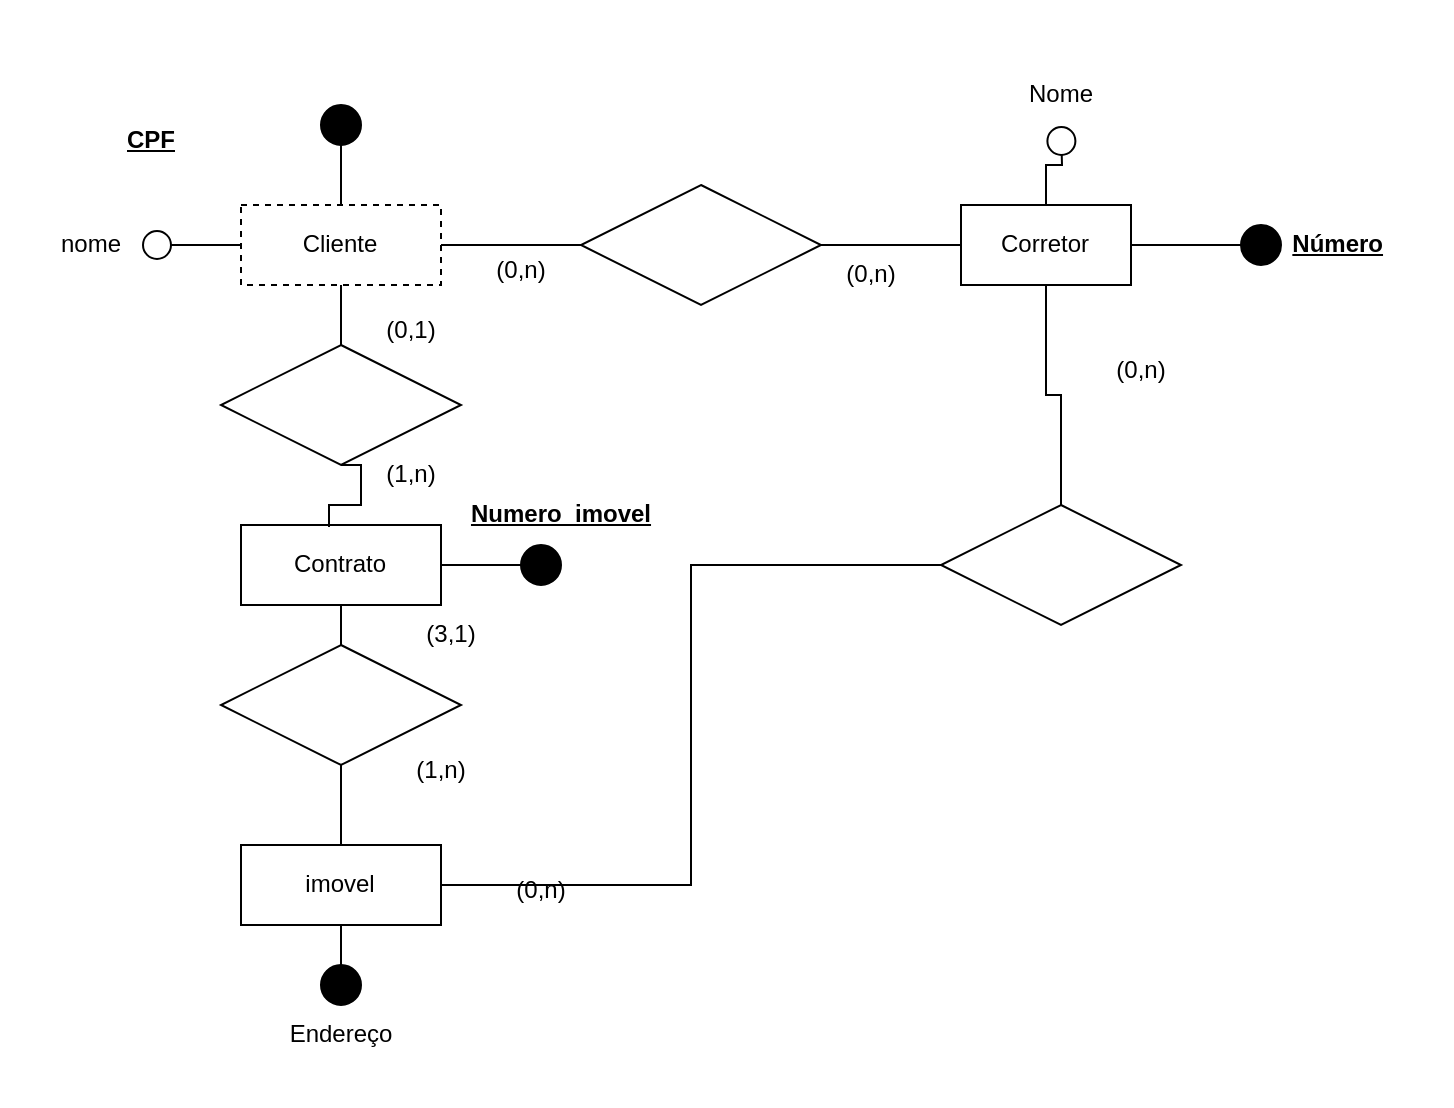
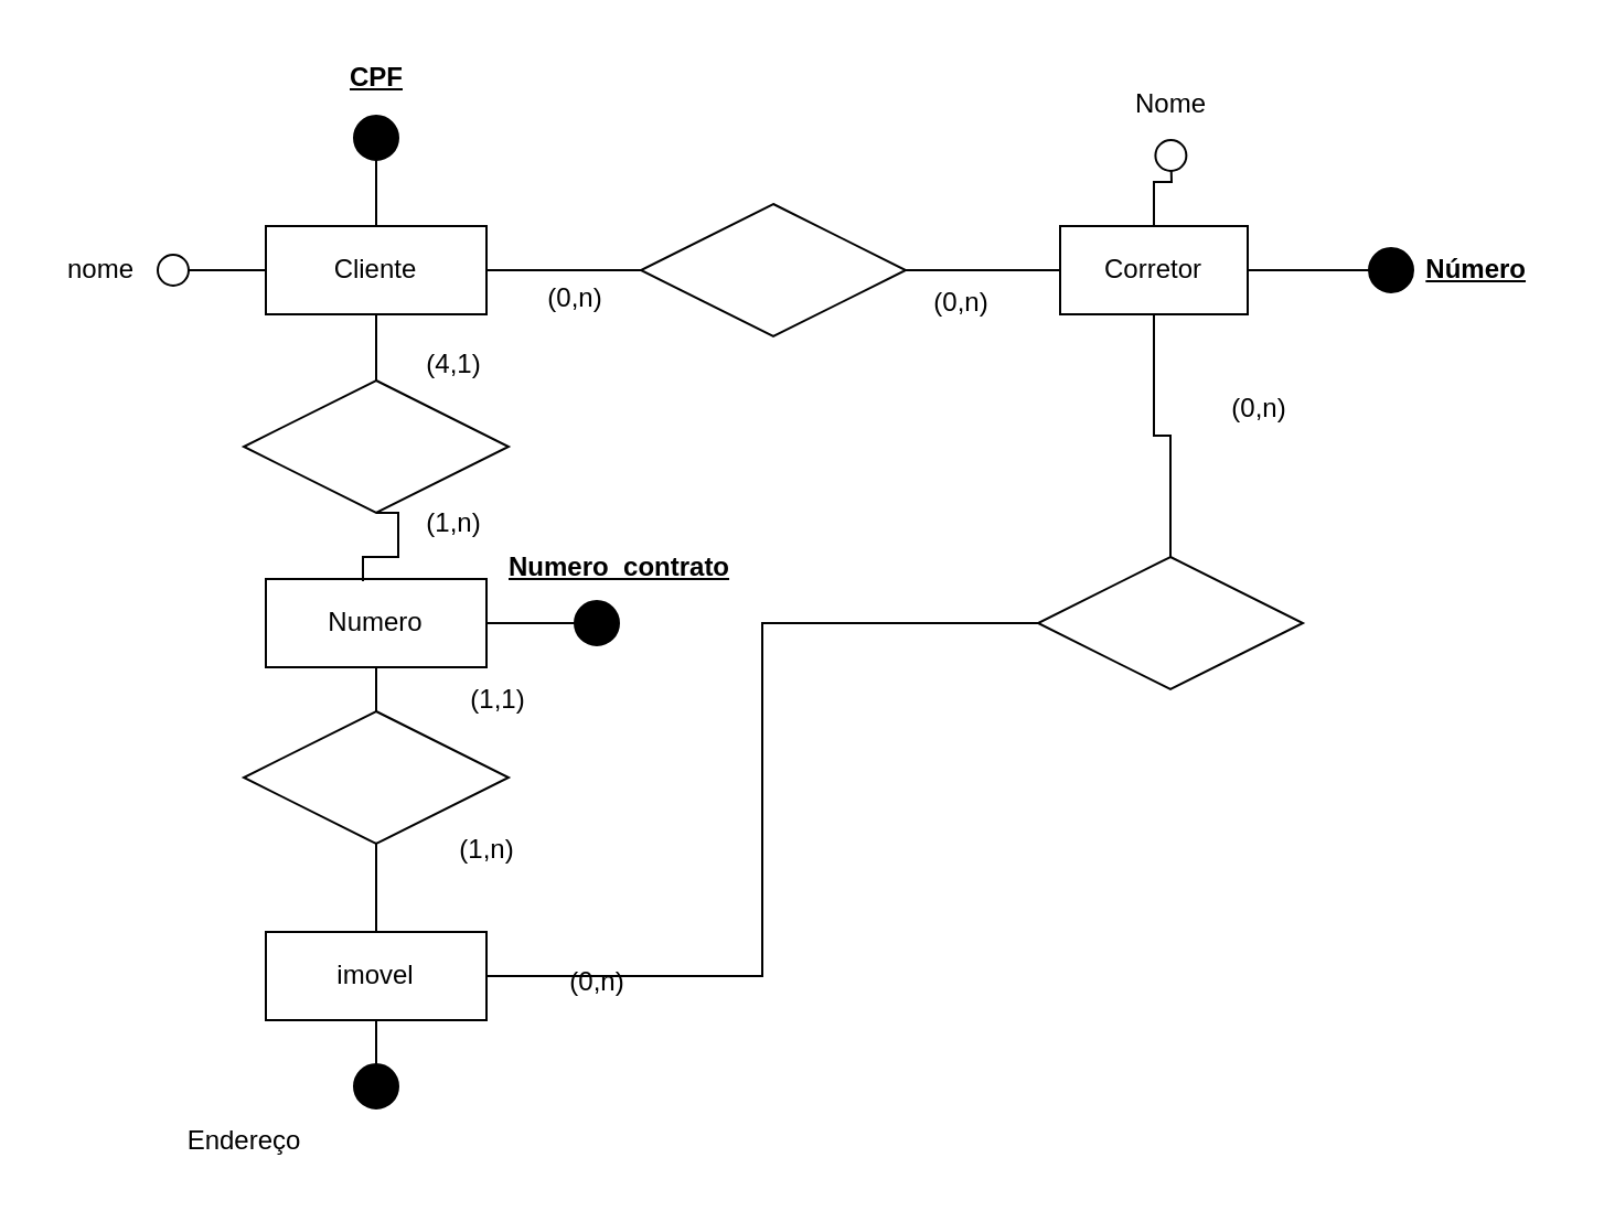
  <mxCell id="0" />
  <mxCell id="1" parent="0" />
  <mxCell id="2" style="edgeStyle=orthogonalEdgeStyle;rounded=0;orthogonalLoop=1;jettySize=auto;html=1;entryX=0;entryY=0.5;entryDx=0;entryDy=0;endArrow=none;endFill=0;" edge="1" parent="1" source="6" target="17"><mxGeometry relative="1" as="geometry" /></mxCell>
  <mxCell id="3" style="edgeStyle=orthogonalEdgeStyle;rounded=0;orthogonalLoop=1;jettySize=auto;html=1;entryX=0.5;entryY=0;entryDx=0;entryDy=0;endArrow=none;endFill=0;" edge="1" parent="1" source="6" target="18"><mxGeometry relative="1" as="geometry" /></mxCell>
  <mxCell id="4" style="edgeStyle=orthogonalEdgeStyle;rounded=0;orthogonalLoop=1;jettySize=auto;html=1;endArrow=circle;endFill=0;" edge="1" parent="1" source="6"><mxGeometry relative="1" as="geometry"><mxPoint x="70" y="122" as="targetPoint" /></mxGeometry></mxCell>
  <mxCell id="5" style="edgeStyle=orthogonalEdgeStyle;rounded=0;orthogonalLoop=1;jettySize=auto;html=1;endArrow=none;endFill=0;" edge="1" parent="1" source="6" target="32"><mxGeometry relative="1" as="geometry"><mxPoint x="170" y="62" as="targetPoint" /></mxGeometry></mxCell>
- <mxCell id="6" value="Cliente" style="whiteSpace=wrap;html=1;align=center;dashed=1;" vertex="1" parent="1"><mxGeometry x="120" y="102" width="100" height="40" as="geometry" /></mxCell>
+ <mxCell id="6" value="Cliente" style="whiteSpace=wrap;html=1;align=center;" vertex="1" parent="1"><mxGeometry x="120" y="102" width="100" height="40" as="geometry" /></mxCell>
  <mxCell id="7" style="edgeStyle=orthogonalEdgeStyle;rounded=0;orthogonalLoop=1;jettySize=auto;html=1;entryX=1;entryY=0.5;entryDx=0;entryDy=0;endArrow=none;endFill=0;" edge="1" parent="1" source="11" target="17"><mxGeometry relative="1" as="geometry" /></mxCell>
  <mxCell id="8" style="edgeStyle=orthogonalEdgeStyle;rounded=0;orthogonalLoop=1;jettySize=auto;html=1;endArrow=none;endFill=0;" edge="1" parent="1" source="11" target="27"><mxGeometry relative="1" as="geometry"><mxPoint x="530" y="282" as="targetPoint" /></mxGeometry></mxCell>
  <mxCell id="9" style="edgeStyle=orthogonalEdgeStyle;rounded=0;orthogonalLoop=1;jettySize=auto;html=1;endArrow=circle;endFill=0;" edge="1" parent="1" source="11"><mxGeometry relative="1" as="geometry"><mxPoint x="530" y="62" as="targetPoint" /></mxGeometry></mxCell>
  <mxCell id="10" style="edgeStyle=orthogonalEdgeStyle;rounded=0;orthogonalLoop=1;jettySize=auto;html=1;endArrow=none;endFill=0;" edge="1" parent="1" source="11"><mxGeometry relative="1" as="geometry"><mxPoint x="620" y="122" as="targetPoint" /></mxGeometry></mxCell>
  <mxCell id="11" value="Corretor" style="whiteSpace=wrap;html=1;align=center;" vertex="1" parent="1"><mxGeometry x="480" y="102" width="85" height="40" as="geometry" /></mxCell>
  <mxCell id="12" style="edgeStyle=orthogonalEdgeStyle;rounded=0;orthogonalLoop=1;jettySize=auto;html=1;endArrow=none;endFill=0;" edge="1" parent="1" source="13"><mxGeometry relative="1" as="geometry"><mxPoint x="170" y="482" as="targetPoint" /></mxGeometry></mxCell>
  <mxCell id="13" value="imovel" style="whiteSpace=wrap;html=1;align=center;" vertex="1" parent="1"><mxGeometry x="120" y="422" width="100" height="40" as="geometry" /></mxCell>
  <mxCell id="14" style="edgeStyle=orthogonalEdgeStyle;rounded=0;orthogonalLoop=1;jettySize=auto;html=1;exitX=0.5;exitY=1;exitDx=0;exitDy=0;entryX=0.5;entryY=0;entryDx=0;entryDy=0;endArrow=none;endFill=0;" edge="1" parent="1" source="16" target="20"><mxGeometry relative="1" as="geometry" /></mxCell>
  <mxCell id="15" style="edgeStyle=orthogonalEdgeStyle;rounded=0;orthogonalLoop=1;jettySize=auto;html=1;entryX=0;entryY=0.5;entryDx=0;entryDy=0;endArrow=none;endFill=0;" edge="1" parent="1" source="16" target="34"><mxGeometry relative="1" as="geometry" /></mxCell>
- <mxCell id="16" value="Contrato" style="whiteSpace=wrap;html=1;align=center;" vertex="1" parent="1"><mxGeometry x="120" y="262" width="100" height="40" as="geometry" /></mxCell>
+ <mxCell id="16" value="Numero" style="whiteSpace=wrap;html=1;align=center;" vertex="1" parent="1"><mxGeometry x="120" y="262" width="100" height="40" as="geometry" /></mxCell>
  <mxCell id="17" value="" style="shape=rhombus;perimeter=rhombusPerimeter;whiteSpace=wrap;html=1;align=center;" vertex="1" parent="1"><mxGeometry x="290" y="92" width="120" height="60" as="geometry" /></mxCell>
  <mxCell id="18" value="" style="shape=rhombus;perimeter=rhombusPerimeter;whiteSpace=wrap;html=1;align=center;" vertex="1" parent="1"><mxGeometry x="110" y="172" width="120" height="60" as="geometry" /></mxCell>
  <mxCell id="19" style="edgeStyle=orthogonalEdgeStyle;rounded=0;orthogonalLoop=1;jettySize=auto;html=1;endArrow=none;endFill=0;" edge="1" parent="1" source="20" target="13"><mxGeometry relative="1" as="geometry" /></mxCell>
  <mxCell id="20" value="" style="shape=rhombus;perimeter=rhombusPerimeter;whiteSpace=wrap;html=1;align=center;" vertex="1" parent="1"><mxGeometry x="110" y="322" width="120" height="60" as="geometry" /></mxCell>
  <mxCell id="21" value="(0,n)" style="text;html=1;align=center;verticalAlign=middle;resizable=0;points=[];autosize=1;strokeColor=none;fillColor=none;" vertex="1" parent="1"><mxGeometry x="235" y="120" width="50" height="30" as="geometry" /></mxCell>
  <mxCell id="22" value="(0,n)" style="text;html=1;align=center;verticalAlign=middle;resizable=0;points=[];autosize=1;strokeColor=none;fillColor=none;" vertex="1" parent="1"><mxGeometry x="410" y="122" width="50" height="30" as="geometry" /></mxCell>
  <mxCell id="23" value="(1,n)" style="text;html=1;align=center;verticalAlign=middle;resizable=0;points=[];autosize=1;strokeColor=none;fillColor=none;" vertex="1" parent="1"><mxGeometry x="180" y="222" width="50" height="30" as="geometry" /></mxCell>
  <mxCell id="24" style="edgeStyle=orthogonalEdgeStyle;rounded=0;orthogonalLoop=1;jettySize=auto;html=1;entryX=0.44;entryY=0.025;entryDx=0;entryDy=0;entryPerimeter=0;endArrow=none;endFill=0;exitX=0.5;exitY=1;exitDx=0;exitDy=0;" edge="1" parent="1" source="18" target="16"><mxGeometry relative="1" as="geometry"><Array as="points"><mxPoint x="180" y="232" /><mxPoint x="180" y="252" /><mxPoint x="164" y="252" /></Array></mxGeometry></mxCell>
- <mxCell id="25" value="(0,1)" style="text;html=1;align=center;verticalAlign=middle;resizable=0;points=[];autosize=1;strokeColor=none;fillColor=none;" vertex="1" parent="1"><mxGeometry x="180" y="150" width="50" height="30" as="geometry" /></mxCell>
+ <mxCell id="25" value="(4,1)" style="text;html=1;align=center;verticalAlign=middle;resizable=0;points=[];autosize=1;strokeColor=none;fillColor=none;" vertex="1" parent="1"><mxGeometry x="180" y="150" width="50" height="30" as="geometry" /></mxCell>
  <mxCell id="26" style="edgeStyle=orthogonalEdgeStyle;rounded=0;orthogonalLoop=1;jettySize=auto;html=1;entryX=1;entryY=0.5;entryDx=0;entryDy=0;endArrow=none;endFill=0;" edge="1" parent="1" source="27" target="13"><mxGeometry relative="1" as="geometry" /></mxCell>
  <mxCell id="27" value="" style="shape=rhombus;perimeter=rhombusPerimeter;whiteSpace=wrap;html=1;align=center;" vertex="1" parent="1"><mxGeometry x="470" y="252" width="120" height="60" as="geometry" /></mxCell>
- <mxCell id="28" value="(3,1)" style="text;html=1;align=center;verticalAlign=middle;resizable=0;points=[];autosize=1;strokeColor=none;fillColor=none;" vertex="1" parent="1"><mxGeometry x="200" y="302" width="50" height="30" as="geometry" /></mxCell>
+ <mxCell id="28" value="(1,1)" style="text;html=1;align=center;verticalAlign=middle;resizable=0;points=[];autosize=1;strokeColor=none;fillColor=none;" vertex="1" parent="1"><mxGeometry x="200" y="302" width="50" height="30" as="geometry" /></mxCell>
  <mxCell id="29" value="(1,n)" style="text;html=1;align=center;verticalAlign=middle;resizable=0;points=[];autosize=1;strokeColor=none;fillColor=none;" vertex="1" parent="1"><mxGeometry x="195" y="370" width="50" height="30" as="geometry" /></mxCell>
  <mxCell id="30" value="(0,n)" style="text;html=1;align=center;verticalAlign=middle;resizable=0;points=[];autosize=1;strokeColor=none;fillColor=none;" vertex="1" parent="1"><mxGeometry x="545" y="170" width="50" height="30" as="geometry" /></mxCell>
  <mxCell id="31" value="(0,n)" style="text;html=1;align=center;verticalAlign=middle;resizable=0;points=[];autosize=1;strokeColor=none;fillColor=none;" vertex="1" parent="1"><mxGeometry x="245" y="430" width="50" height="30" as="geometry" /></mxCell>
  <mxCell id="32" value="" style="ellipse;whiteSpace=wrap;html=1;aspect=fixed;fillColor=#000000;" vertex="1" parent="1"><mxGeometry x="160" y="52" width="20" height="20" as="geometry" /></mxCell>
  <mxCell id="33" value="" style="ellipse;whiteSpace=wrap;html=1;aspect=fixed;fillColor=#000000;" vertex="1" parent="1"><mxGeometry x="620" y="112" width="20" height="20" as="geometry" /></mxCell>
  <mxCell id="34" value="" style="ellipse;whiteSpace=wrap;html=1;aspect=fixed;fillColor=#000000;" vertex="1" parent="1"><mxGeometry x="260" y="272" width="20" height="20" as="geometry" /></mxCell>
  <mxCell id="35" value="" style="ellipse;whiteSpace=wrap;html=1;aspect=fixed;fillColor=#000000;" vertex="1" parent="1"><mxGeometry x="160" y="482" width="20" height="20" as="geometry" /></mxCell>
- <mxCell id="36" value="&lt;u&gt;&lt;b&gt;CPF&lt;/b&gt;&lt;/u&gt;" style="text;html=1;align=center;verticalAlign=middle;resizable=0;points=[];autosize=1;strokeColor=none;fillColor=none;" vertex="1" parent="1"><mxGeometry x="50" y="55" width="50" height="30" as="geometry" /></mxCell>
+ <mxCell id="36" value="&lt;u&gt;&lt;b&gt;CPF&lt;/b&gt;&lt;/u&gt;" style="text;html=1;align=center;verticalAlign=middle;resizable=0;points=[];autosize=1;strokeColor=none;fillColor=none;" vertex="1" parent="1"><mxGeometry x="145" y="20" width="50" height="30" as="geometry" /></mxCell>
  <mxCell id="37" value="nome" style="text;html=1;align=center;verticalAlign=middle;resizable=0;points=[];autosize=1;strokeColor=none;fillColor=none;" vertex="1" parent="1"><mxGeometry x="20" y="107" width="50" height="30" as="geometry" /></mxCell>
- <mxCell id="38" value="&lt;b&gt;&lt;u&gt;Numero_imovel&lt;/u&gt;&lt;/b&gt;" style="text;html=1;align=center;verticalAlign=middle;resizable=0;points=[];autosize=1;strokeColor=none;fillColor=none;" vertex="1" parent="1"><mxGeometry x="220" y="242" width="120" height="30" as="geometry" /></mxCell>
- <mxCell id="39" value="Endereço" style="text;html=1;align=center;verticalAlign=middle;resizable=0;points=[];autosize=1;strokeColor=none;fillColor=none;" vertex="1" parent="1"><mxGeometry x="135" y="502" width="70" height="30" as="geometry" /></mxCell>
+ <mxCell id="38" value="&lt;b&gt;&lt;u&gt;Numero_contrato&lt;/u&gt;&lt;/b&gt;" style="text;html=1;align=center;verticalAlign=middle;resizable=0;points=[];autosize=1;strokeColor=none;fillColor=none;" vertex="1" parent="1"><mxGeometry x="220" y="242" width="120" height="30" as="geometry" /></mxCell>
+ <mxCell id="39" value="Endereço" style="text;html=1;align=center;verticalAlign=middle;resizable=0;points=[];autosize=1;strokeColor=none;fillColor=none;" vertex="1" parent="1"><mxGeometry x="75" y="502" width="70" height="30" as="geometry" /></mxCell>
  <mxCell id="40" value="Nome" style="text;html=1;align=center;verticalAlign=middle;resizable=0;points=[];autosize=1;strokeColor=none;fillColor=none;" vertex="1" parent="1"><mxGeometry x="500" y="32" width="60" height="30" as="geometry" /></mxCell>
  <mxCell id="41" value="&lt;b&gt;&lt;u&gt;&lt;span style=&quot;white-space: pre;&quot;&gt;&#09;&lt;/span&gt;Número&lt;/u&gt;&lt;/b&gt;" style="text;html=1;align=center;verticalAlign=middle;resizable=0;points=[];autosize=1;strokeColor=none;fillColor=none;" vertex="1" parent="1"><mxGeometry x="605" y="107" width="100" height="30" as="geometry" /></mxCell>
